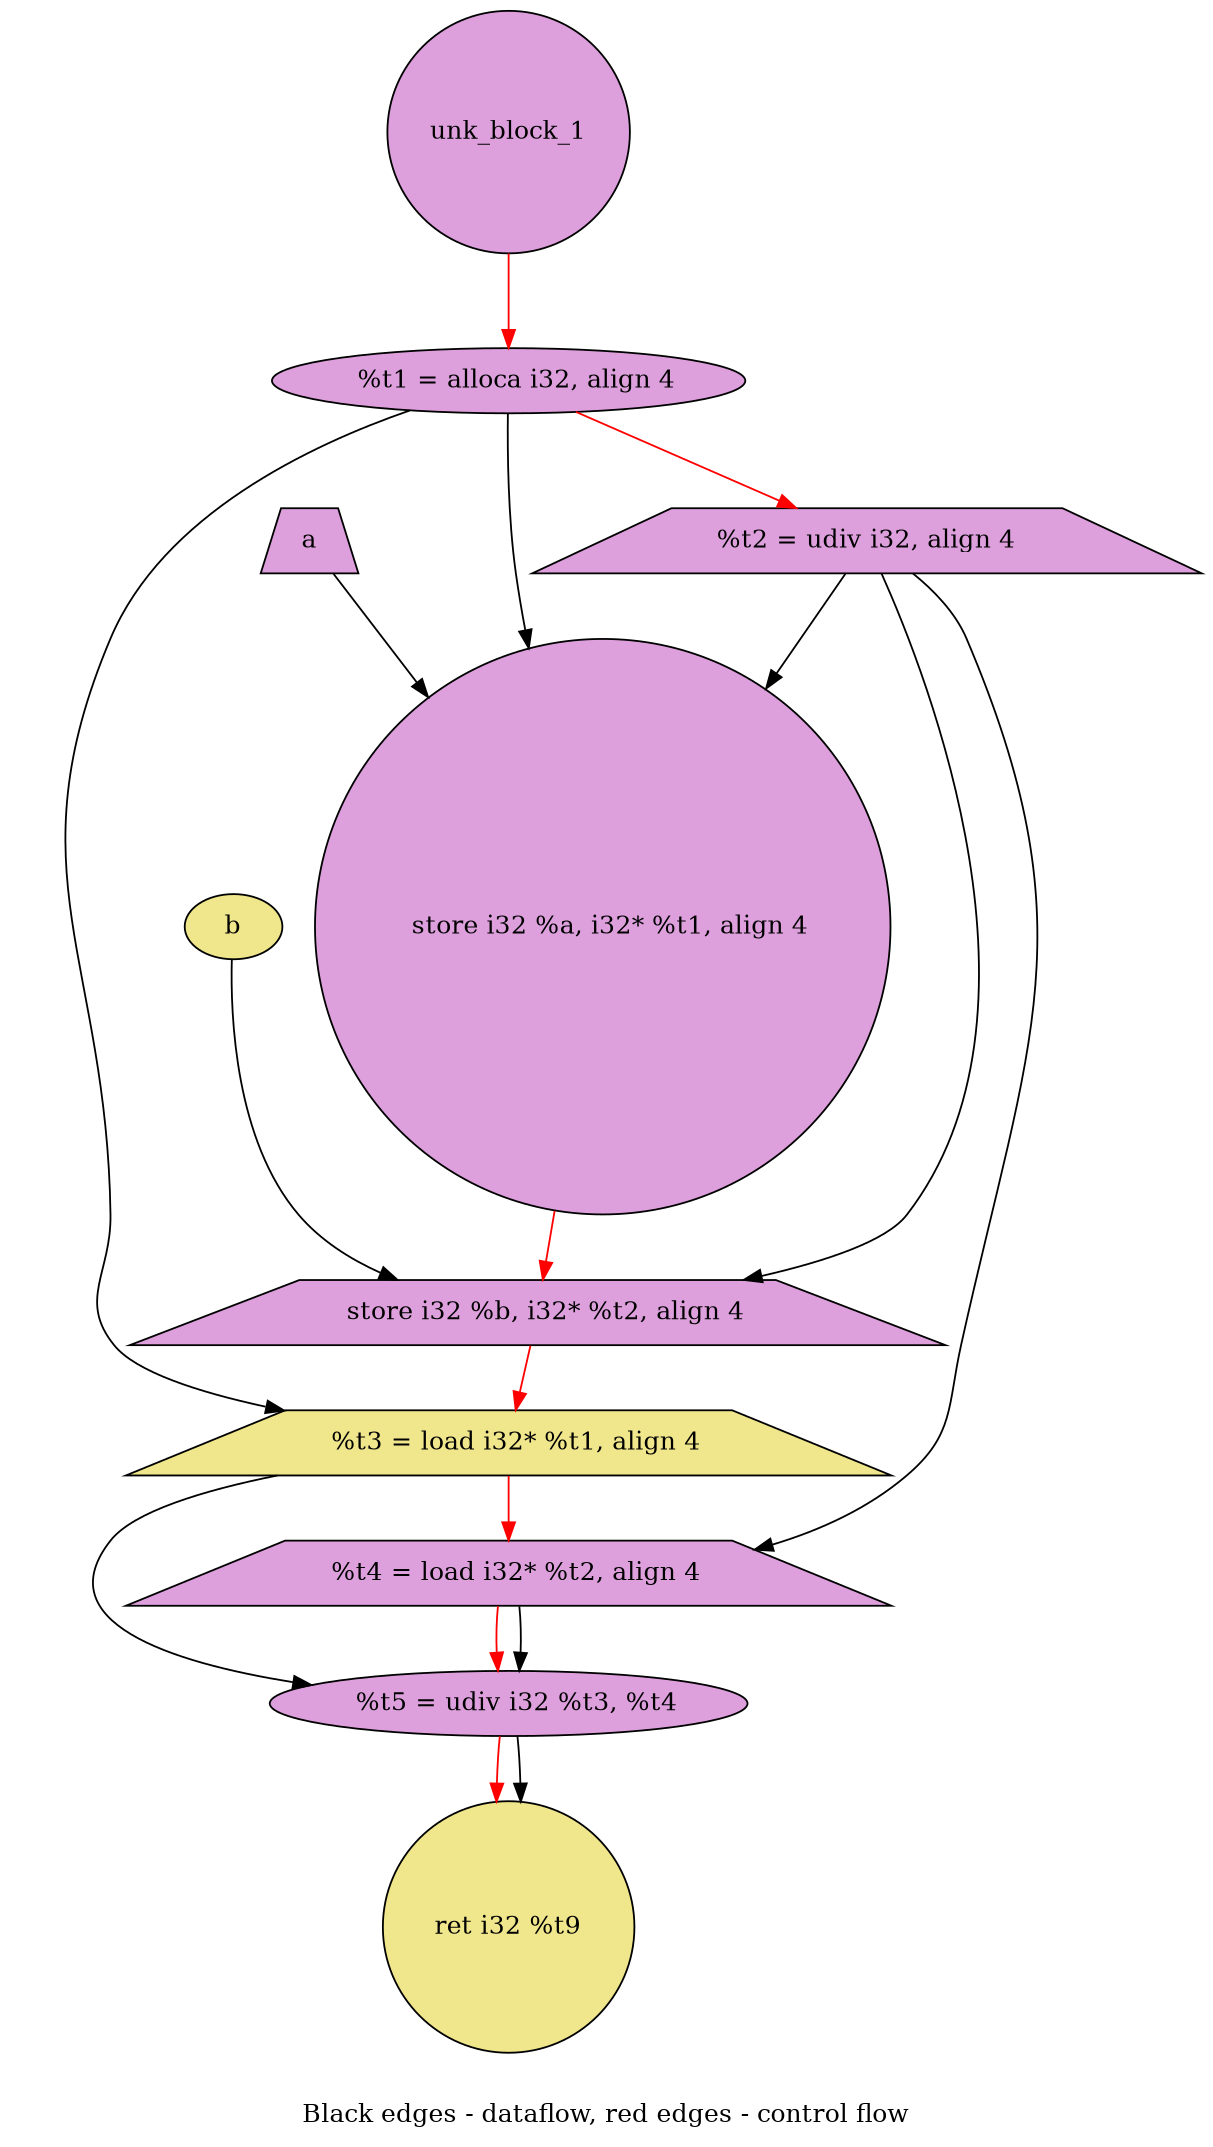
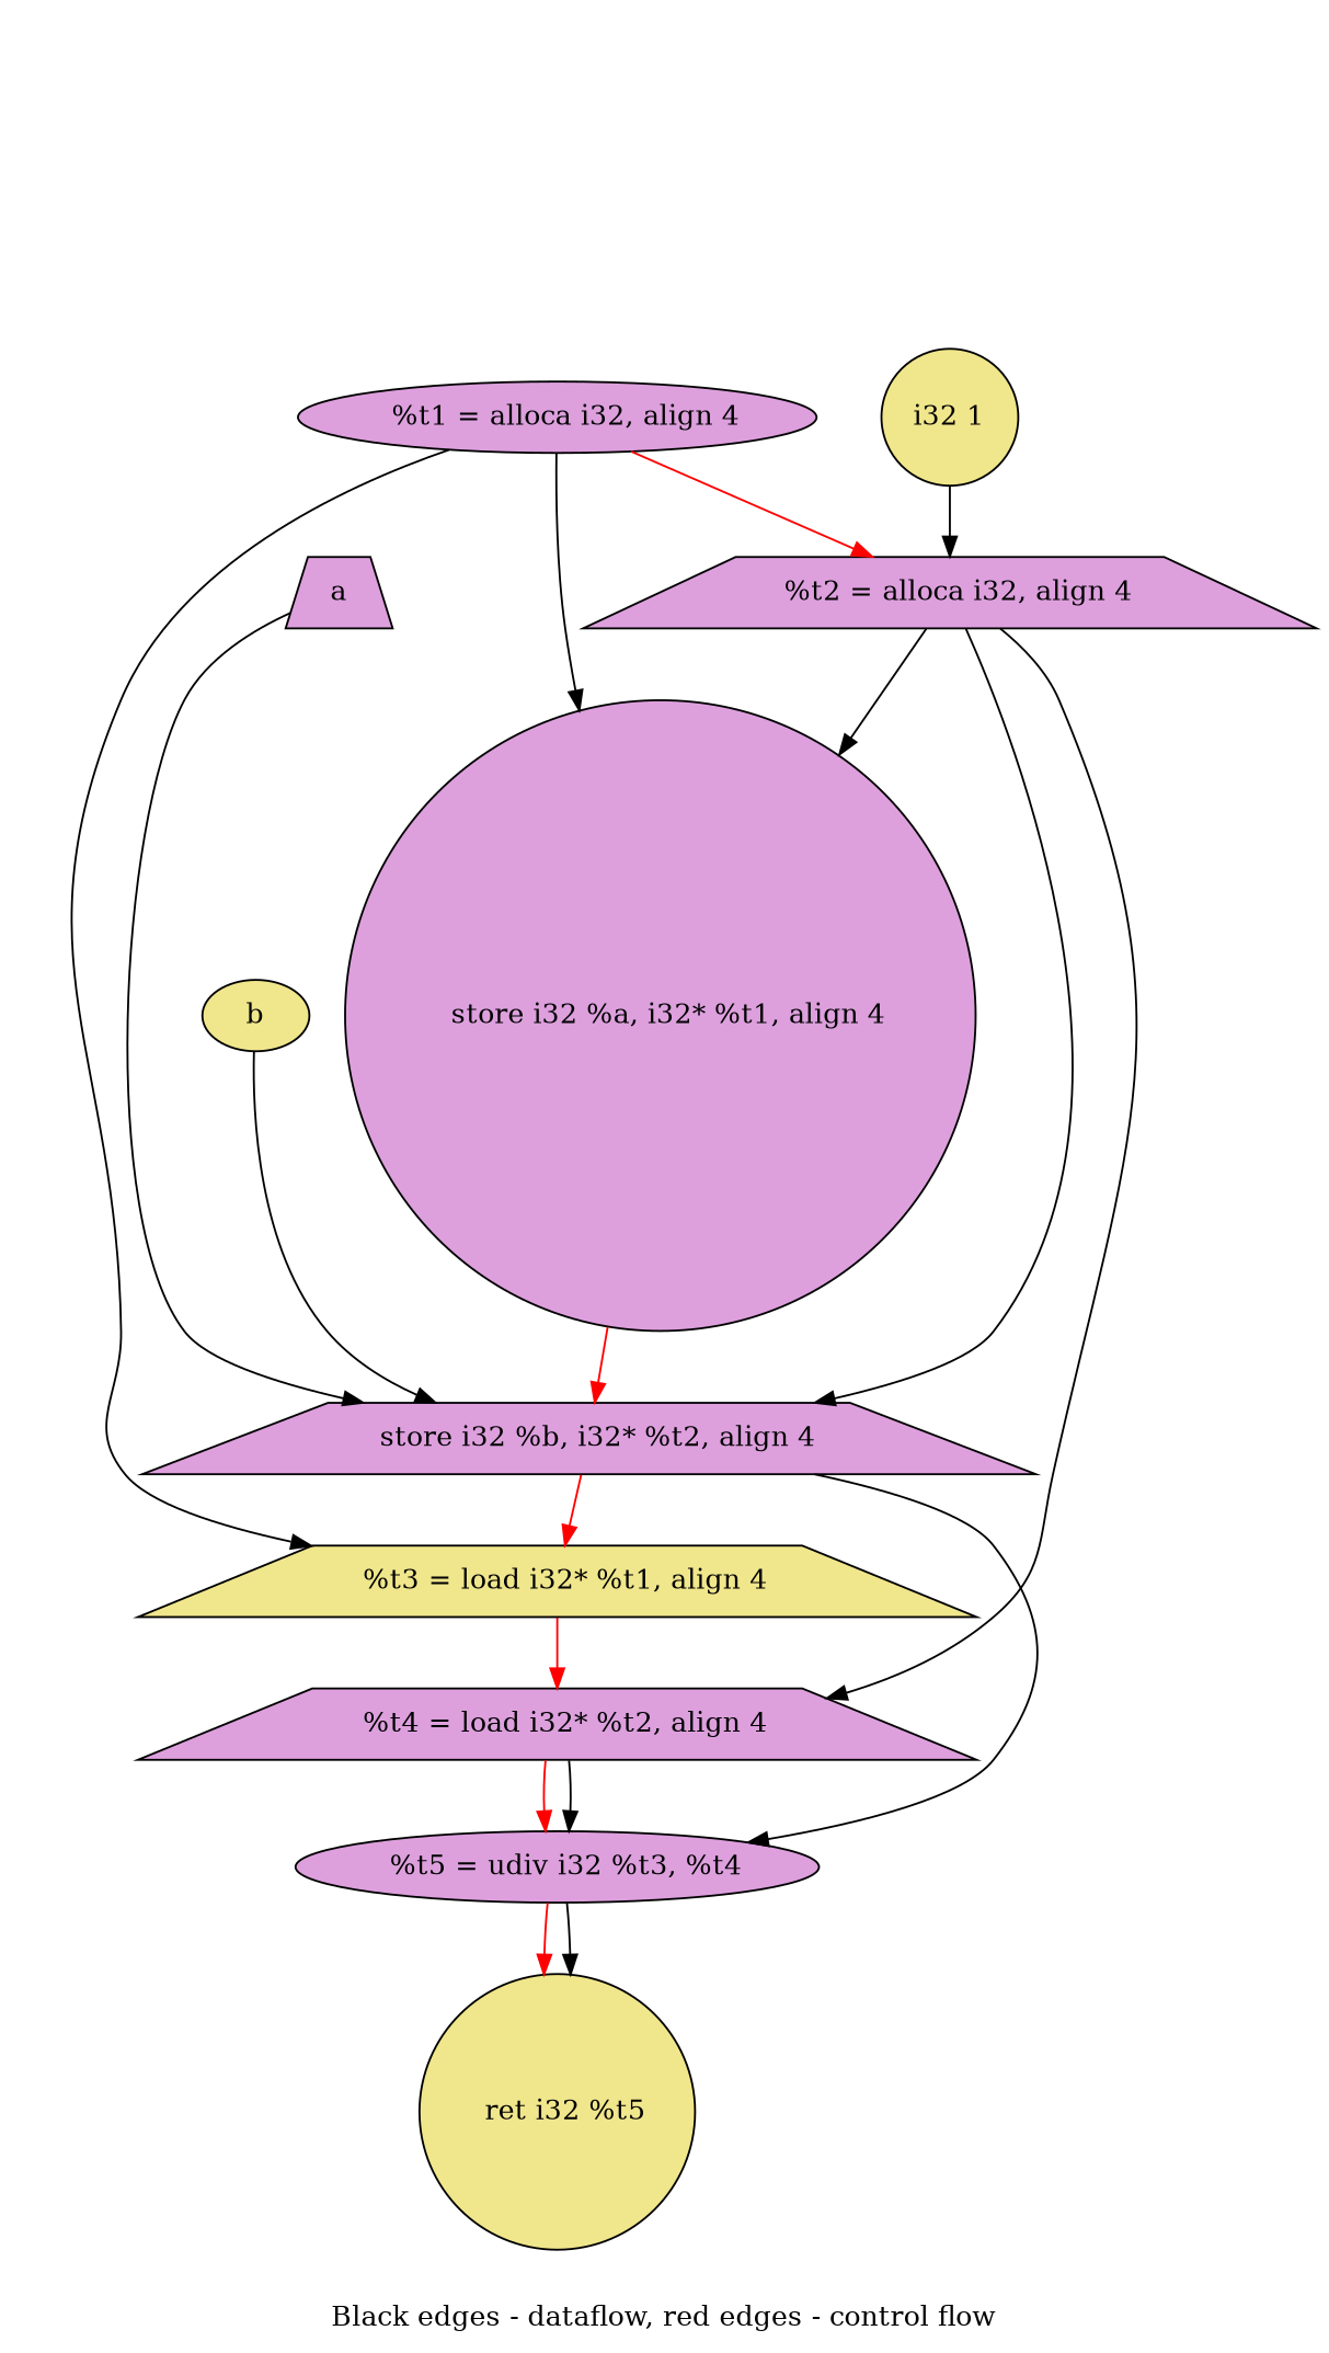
  digraph {
    compound=true
    label="Black edges - dataflow, red edges - control flow"
    node [fillcolor=plum shape=trapezium style=filled]
    n1 [label="  %t1 = alloca i32, align 4" shape=ellipse]
-   n2 [label="%t2 = udiv i32, align 4"]
+   n2 [label="  %t2 = alloca i32, align 4"]
    n3 [label="  store i32 %a, i32* %t1, align 4" shape=circle]
    n4 [fillcolor=khaki label="  %t3 = load i32* %t1, align 4"]
    n5 [label="  store i32 %b, i32* %t2, align 4"]
    n6 [label="  %t4 = load i32* %t2, align 4"]
    n7 [label="  %t5 = udiv i32 %t3, %t4" shape=ellipse]
-   n8 [fillcolor=khaki label="ret i32 %t9" shape=circle]
-   unk_block_1 [shape=circle]
+   n8 [fillcolor=khaki label="  ret i32 %t5" shape=circle]
+   "i32 1" [fillcolor=khaki shape=circle]
    a
    b [fillcolor=khaki shape=ellipse]
    n1 -> n2 [color=red weight=2]
    n1 -> n3
    n1 -> n4
    n2 -> n3 [color=black weight=2]
    n2 -> n5
    n2 -> n6
    n3 -> n5 [color=red weight=2]
    n4 -> n6 [color=red weight=2]
-   n4 -> n7
+   n5 -> n7
    n5 -> n4 [color=red weight=2]
    n6 -> n7 [color=red weight=2]
    n6 -> n7
    n7 -> n8 [color=red weight=2]
    n7 -> n8
-   unk_block_1 -> n1 [color=red]
-   a -> n3
+   "i32 1" -> n2
+   a -> n5
    b -> n5
  }
